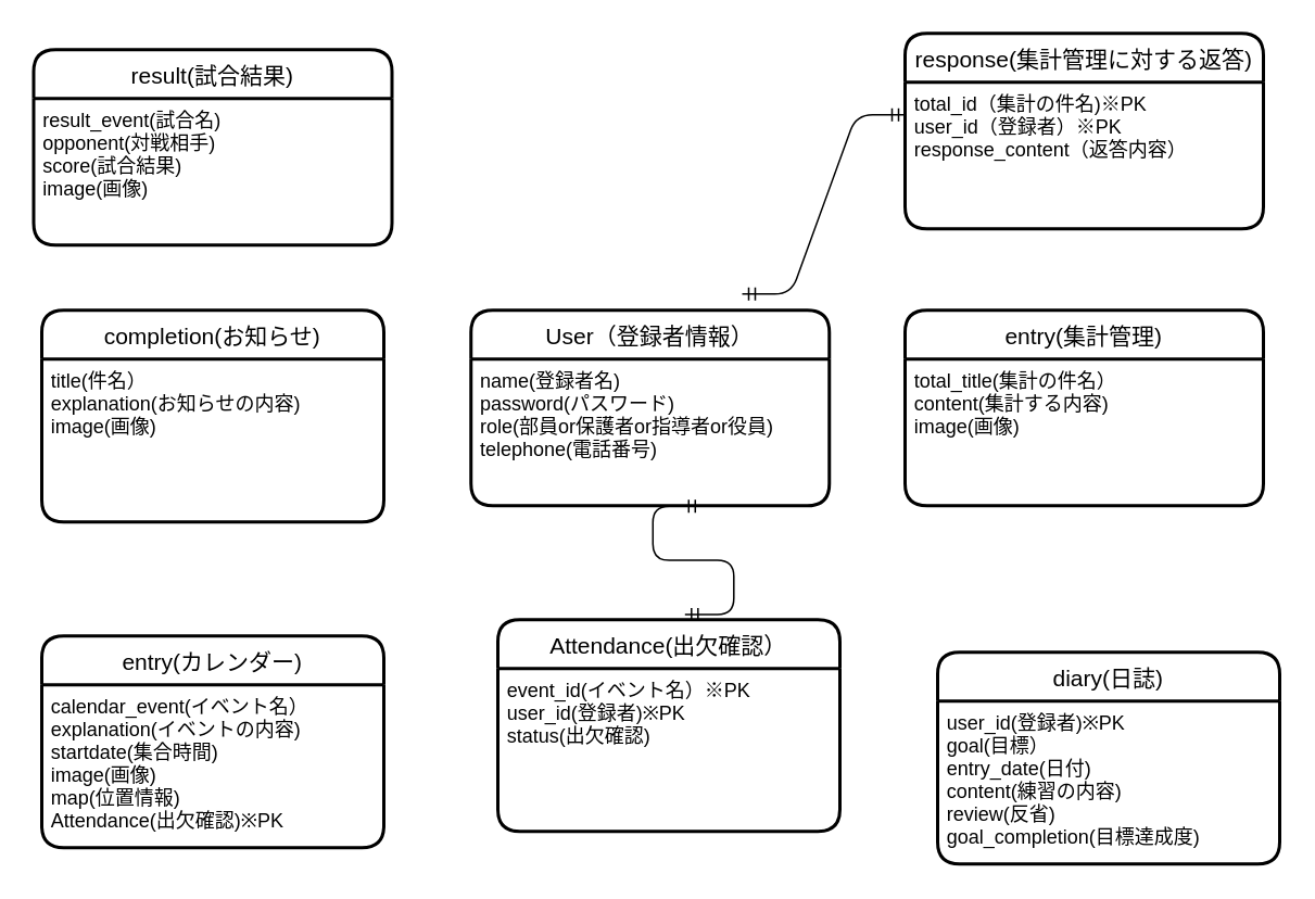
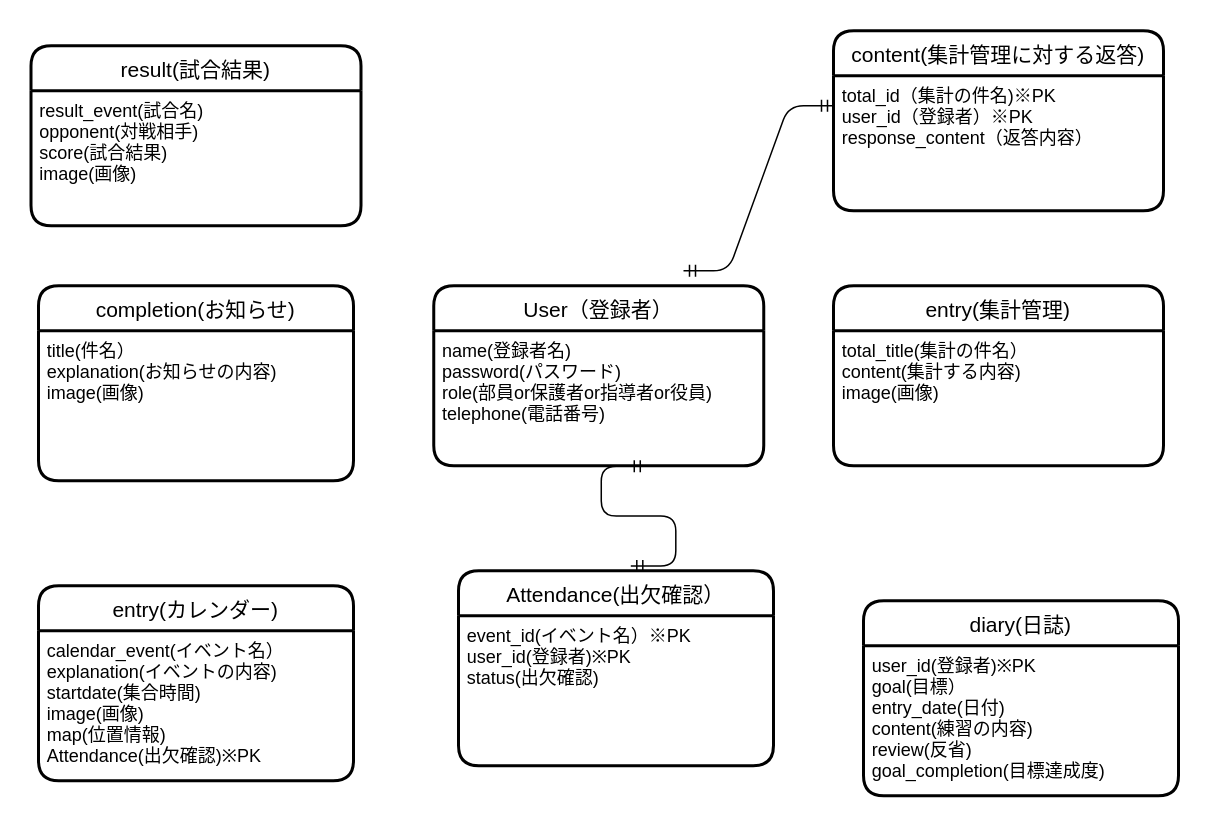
  <mxCell id="0" />
  <mxCell id="1" parent="0" />
- <mxCell id="2" value="User（登録者情報）" style="swimlane;childLayout=stackLayout;horizontal=1;startSize=30;horizontalStack=0;rounded=1;fontSize=14;fontStyle=0;strokeWidth=2;resizeParent=0;resizeLast=1;shadow=0;dashed=0;align=center;" parent="1" vertex="1"><mxGeometry x="288.5" y="190" width="220" height="120" as="geometry" /></mxCell>
+ <mxCell id="2" value="User（登録者）" style="swimlane;childLayout=stackLayout;horizontal=1;startSize=30;horizontalStack=0;rounded=1;fontSize=14;fontStyle=0;strokeWidth=2;resizeParent=0;resizeLast=1;shadow=0;dashed=0;align=center;" parent="1" vertex="1"><mxGeometry x="288.5" y="190" width="220" height="120" as="geometry" /></mxCell>
  <mxCell id="3" value="name(登録者名)&#10;password(パスワード)&#10;role(部員or保護者or指導者or役員)&#10;telephone(電話番号)" style="align=left;strokeColor=none;fillColor=none;spacingLeft=4;fontSize=12;verticalAlign=top;resizable=0;rotatable=0;part=1;" parent="2" vertex="1"><mxGeometry y="30" width="220" height="90" as="geometry" /></mxCell>
  <mxCell id="4" value="completion(お知らせ)" style="swimlane;childLayout=stackLayout;horizontal=1;startSize=30;horizontalStack=0;rounded=1;fontSize=14;fontStyle=0;strokeWidth=2;resizeParent=0;resizeLast=1;shadow=0;dashed=0;align=center;" parent="1" vertex="1"><mxGeometry x="25" y="190" width="210" height="130" as="geometry" /></mxCell>
  <mxCell id="5" value="title(件名）&#10;explanation(お知らせの内容)&#10;image(画像)" style="align=left;strokeColor=none;fillColor=none;spacingLeft=4;fontSize=12;verticalAlign=top;resizable=0;rotatable=0;part=1;" parent="4" vertex="1"><mxGeometry y="30" width="210" height="100" as="geometry" /></mxCell>
  <mxCell id="6" value="entry(カレンダー)" style="swimlane;childLayout=stackLayout;horizontal=1;startSize=30;horizontalStack=0;rounded=1;fontSize=14;fontStyle=0;strokeWidth=2;resizeParent=0;resizeLast=1;shadow=0;dashed=0;align=center;" vertex="1" parent="1"><mxGeometry x="25" y="390" width="210" height="130" as="geometry"><mxRectangle x="40" y="430" width="170" height="30" as="alternateBounds" /></mxGeometry></mxCell>
  <mxCell id="7" value="calendar_event(イベント名）&#10;explanation(イベントの内容)&#10;startdate(集合時間)&#10;image(画像)&#10;map(位置情報)&#10;Attendance(出欠確認)※PK" style="align=left;strokeColor=none;fillColor=none;spacingLeft=4;fontSize=12;verticalAlign=top;resizable=0;rotatable=0;part=1;" vertex="1" parent="6"><mxGeometry y="30" width="210" height="100" as="geometry" /></mxCell>
  <mxCell id="8" value="Attendance(出欠確認）" style="swimlane;childLayout=stackLayout;horizontal=1;startSize=30;horizontalStack=0;rounded=1;fontSize=14;fontStyle=0;strokeWidth=2;resizeParent=0;resizeLast=1;shadow=0;dashed=0;align=center;" vertex="1" parent="1"><mxGeometry x="305" y="380" width="210" height="130" as="geometry" /></mxCell>
  <mxCell id="9" value="event_id(イベント名）※PK&#10;user_id(登録者)※PK&#10;status(出欠確認)" style="align=left;strokeColor=none;fillColor=none;spacingLeft=4;fontSize=12;verticalAlign=top;resizable=0;rotatable=0;part=1;" vertex="1" parent="8"><mxGeometry y="30" width="210" height="100" as="geometry" /></mxCell>
  <mxCell id="10" value="diary(日誌)" style="swimlane;childLayout=stackLayout;horizontal=1;startSize=30;horizontalStack=0;rounded=1;fontSize=14;fontStyle=0;strokeWidth=2;resizeParent=0;resizeLast=1;shadow=0;dashed=0;align=center;" vertex="1" parent="1"><mxGeometry x="575" y="400" width="210" height="130" as="geometry" /></mxCell>
  <mxCell id="11" value="user_id(登録者)※PK&#10;goal(目標）&#10;entry_date(日付)&#10;content(練習の内容)&#10;review(反省)&#10;goal_completion(目標達成度)&#10;&#10;&#10;" style="align=left;strokeColor=none;fillColor=none;spacingLeft=4;fontSize=12;verticalAlign=top;resizable=0;rotatable=0;part=1;" vertex="1" parent="10"><mxGeometry y="30" width="210" height="100" as="geometry" /></mxCell>
  <mxCell id="12" value="result(試合結果)" style="swimlane;childLayout=stackLayout;horizontal=1;startSize=30;horizontalStack=0;rounded=1;fontSize=14;fontStyle=0;strokeWidth=2;resizeParent=0;resizeLast=1;shadow=0;dashed=0;align=center;" vertex="1" parent="1"><mxGeometry x="20" y="30" width="220" height="120" as="geometry" /></mxCell>
  <mxCell id="13" value="result_event(試合名)&#10;opponent(対戦相手)&#10;score(試合結果)&#10;image(画像)" style="align=left;strokeColor=none;fillColor=none;spacingLeft=4;fontSize=12;verticalAlign=top;resizable=0;rotatable=0;part=1;" vertex="1" parent="12"><mxGeometry y="30" width="220" height="90" as="geometry" /></mxCell>
  <mxCell id="14" value="entry(集計管理)" style="swimlane;childLayout=stackLayout;horizontal=1;startSize=30;horizontalStack=0;rounded=1;fontSize=14;fontStyle=0;strokeWidth=2;resizeParent=0;resizeLast=1;shadow=0;dashed=0;align=center;" vertex="1" parent="1"><mxGeometry x="555" y="190" width="220" height="120" as="geometry" /></mxCell>
  <mxCell id="15" value="total_title(集計の件名）&#10;content(集計する内容)&#10;image(画像)" style="align=left;strokeColor=none;fillColor=none;spacingLeft=4;fontSize=12;verticalAlign=top;resizable=0;rotatable=0;part=1;" vertex="1" parent="14"><mxGeometry y="30" width="220" height="90" as="geometry" /></mxCell>
- <mxCell id="16" value="response(集計管理に対する返答)" style="swimlane;childLayout=stackLayout;horizontal=1;startSize=30;horizontalStack=0;rounded=1;fontSize=14;fontStyle=0;strokeWidth=2;resizeParent=0;resizeLast=1;shadow=0;dashed=0;align=center;" vertex="1" parent="1"><mxGeometry x="555" y="20" width="220" height="120" as="geometry"><mxRectangle x="570" y="60" width="250" height="30" as="alternateBounds" /></mxGeometry></mxCell>
+ <mxCell id="16" value="content(集計管理に対する返答)" style="swimlane;childLayout=stackLayout;horizontal=1;startSize=30;horizontalStack=0;rounded=1;fontSize=14;fontStyle=0;strokeWidth=2;resizeParent=0;resizeLast=1;shadow=0;dashed=0;align=center;" vertex="1" parent="1"><mxGeometry x="555" y="20" width="220" height="120" as="geometry"><mxRectangle x="570" y="60" width="250" height="30" as="alternateBounds" /></mxGeometry></mxCell>
  <mxCell id="17" value="total_id（集計の件名)※PK&#10;user_id（登録者）※PK&#10;response_content（返答内容）" style="align=left;strokeColor=none;fillColor=none;spacingLeft=4;fontSize=12;verticalAlign=top;resizable=0;rotatable=0;part=1;" vertex="1" parent="16"><mxGeometry y="30" width="220" height="90" as="geometry" /></mxCell>
  <mxCell id="18" value="" style="edgeStyle=entityRelationEdgeStyle;fontSize=12;html=1;endArrow=ERmandOne;startArrow=ERmandOne;" edge="1" parent="1"><mxGeometry width="100" height="100" relative="1" as="geometry"><mxPoint x="455" y="180" as="sourcePoint" /><mxPoint x="555" y="70" as="targetPoint" /></mxGeometry></mxCell>
  <mxCell id="19" value="" style="edgeStyle=entityRelationEdgeStyle;fontSize=12;html=1;endArrow=ERmandOne;startArrow=ERmandOne;exitX=0.547;exitY=-0.025;exitDx=0;exitDy=0;exitPerimeter=0;entryX=0.644;entryY=1.004;entryDx=0;entryDy=0;entryPerimeter=0;" edge="1" parent="1" source="8" target="3"><mxGeometry width="100" height="100" relative="1" as="geometry"><mxPoint x="415" y="360" as="sourcePoint" /><mxPoint x="445" y="330" as="targetPoint" /></mxGeometry></mxCell>
